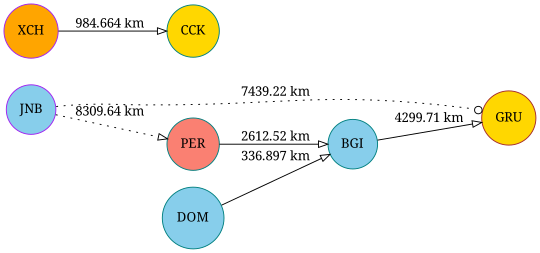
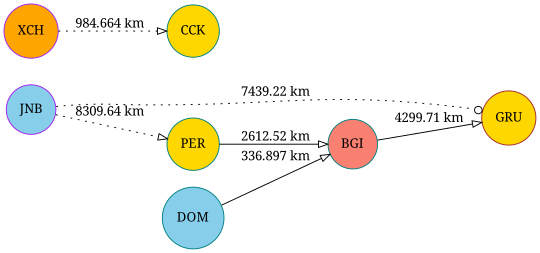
  digraph {
    fontname="Noto Serif"
    rankdir=LR
    node [color=teal fillcolor=salmon fontname="Noto Serif" shape=circle style=filled]
    edge [arrowhead=onormal fontname="Noto Serif" style=solid]
-   BGI [fillcolor=skyblue]
+   BGI
    DOM [fillcolor=skyblue]
    GRU [color=brown fillcolor=gold]
    JNB [color=purple fillcolor=skyblue]
-   PER
+   PER [fillcolor=gold]
    XCH [color=purple fillcolor=orange]
    CCK [fillcolor=gold]
    BGI -> GRU [label="4299.71 km"]
    DOM -> BGI [label="336.897 km"]
    JNB -> GRU [arrowhead=odot label="7439.22 km" style=dotted]
    JNB -> PER [label="8309.64 km" style=dotted]
    PER -> BGI [label="2612.52 km"]
-   XCH -> CCK [label="984.664 km"]
+   XCH -> CCK [label="984.664 km" style=dotted]
  }
